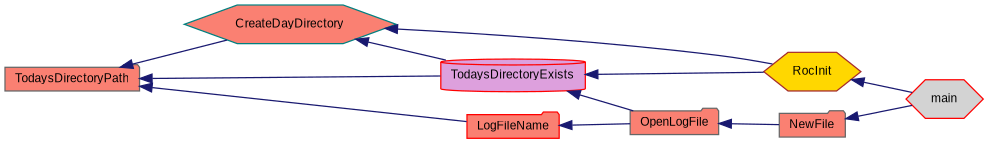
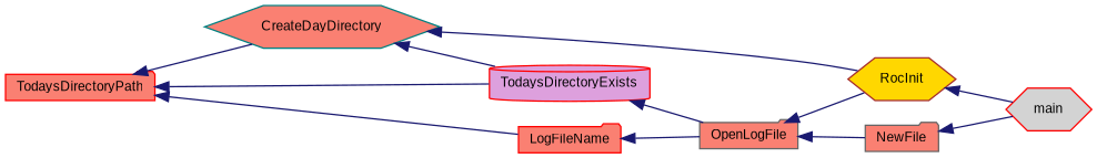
  digraph {
    fontname="Liberation Sans"
    rankdir=LR
    node [color=gray40 fillcolor=salmon fontname="Liberation Sans" fontsize=10 shape=folder style=filled]
    edge [color=midnightblue dir=back fontname="Liberation Sans" fontsize=10 labelfontname=Helvetica labelfontsize=10 style=solid]
-   n1 [fontcolor=black height=0.2 label=TodaysDirectoryPath width=0.4]
+   n1 [color=red fontcolor=black height=0.2 label=TodaysDirectoryPath width=0.4]
    n2 [color=teal height=0.2 label=CreateDayDirectory shape=hexagon width=0.4]
    n3 [color=red height=0.2 label=LogFileName width=0.4]
    n4 [color=red fillcolor=plum height=0.2 label=TodaysDirectoryExists shape=cylinder width=0.4]
    n5 [color=brown fillcolor=gold height=0.2 label=RocInit shape=hexagon width=0.4]
    n6 [height=0.2 label=OpenLogFile width=0.4]
    n7 [color=red fillcolor=lightgrey height=0.2 label=main shape=hexagon width=0.4]
    n8 [height=0.2 label=NewFile width=0.4]
    n1 -> n2
    n1 -> n3
    n1 -> n4
    n2 -> n4
    n2 -> n5
    n3 -> n6
    n4 -> n6
    n5 -> n7
-   n4 -> n5
+   n6 -> n5
    n6 -> n8
    n8 -> n7
  }
